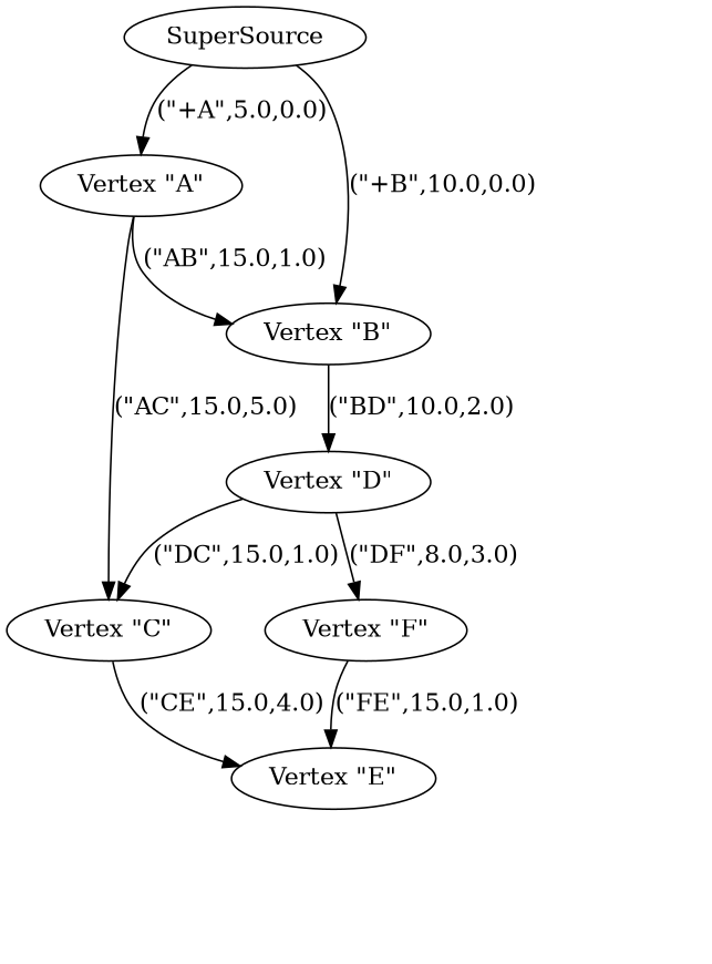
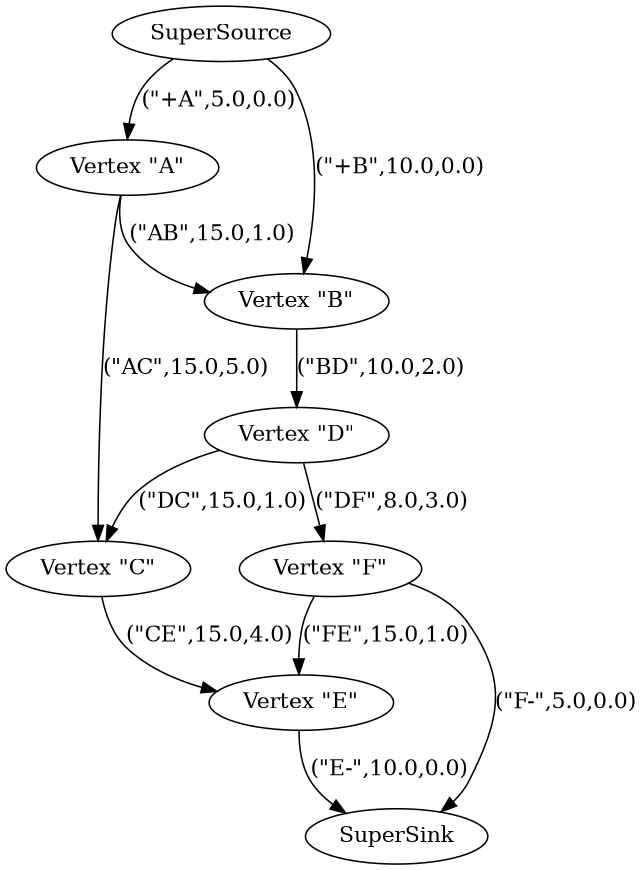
  digraph {
    SuperSource
    "Vertex \"A\""
    "Vertex \"B\""
    "Vertex \"C\""
    "Vertex \"D\""
    "Vertex \"E\""
    "Vertex \"F\""
+   SuperSink
    SuperSource -> "Vertex \"A\"" [label="(\"+A\",5.0,0.0)"]
    SuperSource -> "Vertex \"B\"" [label="(\"+B\",10.0,0.0)"]
    "Vertex \"A\"" -> "Vertex \"B\"" [label="(\"AB\",15.0,1.0)"]
    "Vertex \"A\"" -> "Vertex \"C\"" [label="(\"AC\",15.0,5.0)"]
    "Vertex \"B\"" -> "Vertex \"D\"" [label="(\"BD\",10.0,2.0)"]
    "Vertex \"C\"" -> "Vertex \"E\"" [label="(\"CE\",15.0,4.0)"]
    "Vertex \"D\"" -> "Vertex \"C\"" [label="(\"DC\",15.0,1.0)"]
    "Vertex \"D\"" -> "Vertex \"F\"" [label="(\"DF\",8.0,3.0)"]
+   "Vertex \"E\"" -> SuperSink [label="(\"E-\",10.0,0.0)"]
    "Vertex \"F\"" -> "Vertex \"E\"" [label="(\"FE\",15.0,1.0)"]
+   "Vertex \"F\"" -> SuperSink [label="(\"F-\",5.0,0.0)"]
  }
